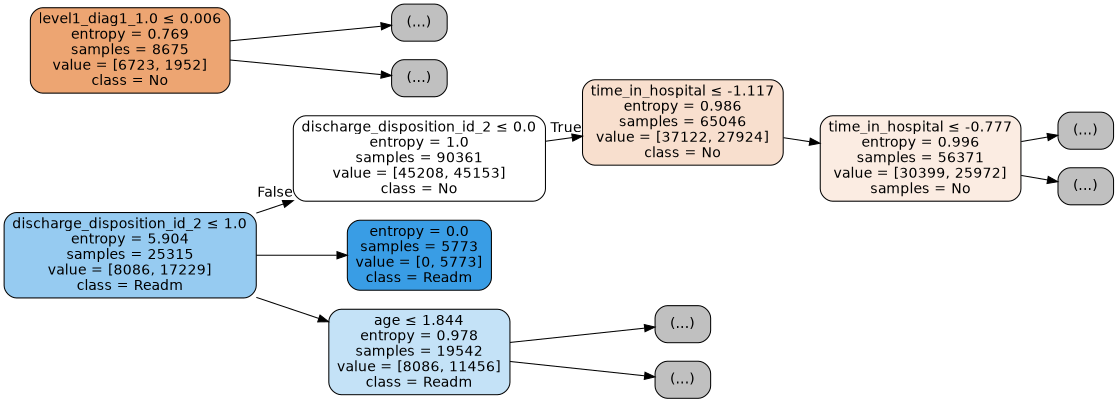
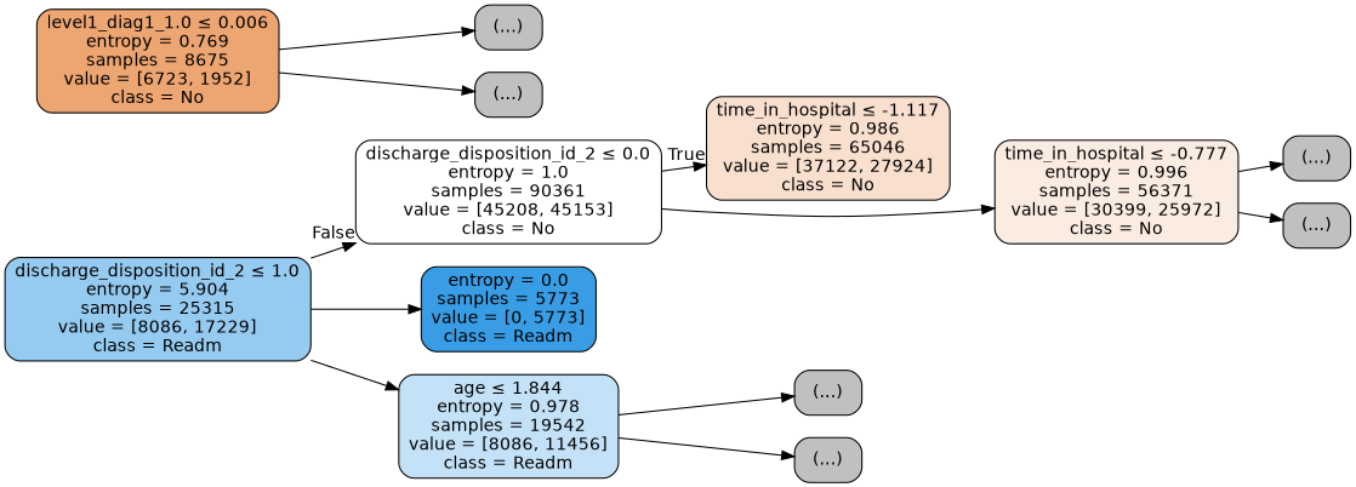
  digraph {
    rankdir=LR
    node [color=black fillcolor="#C0C0C0" fontname=helvetica shape=box style="filled, rounded"]
    edge [fontname=helvetica]
    n1 [fillcolor="#e5813900" label=<discharge_disposition_id_2 &le; 0.0<br/>entropy = 1.0<br/>samples = 90361<br/>value = [45208, 45153]<br/>class = No>]
    n2 [fillcolor="#e581393f" label=<time_in_hospital &le; -1.117<br/>entropy = 0.986<br/>samples = 65046<br/>value = [37122, 27924]<br/>class = No>]
-   n3 [fillcolor="#e5813925" label=<time_in_hospital &le; -0.777<br/>entropy = 0.996<br/>samples = 56371<br/>value = [30399, 25972]<br/>samples = No>]
+   n3 [fillcolor="#e5813925" label=<time_in_hospital &le; -0.777<br/>entropy = 0.996<br/>samples = 56371<br/>value = [30399, 25972]<br/>class = No>]
    n4 [fillcolor="#399de587" label=<discharge_disposition_id_2 &le; 1.0<br/>entropy = 5.904<br/>samples = 25315<br/>value = [8086, 17229]<br/>class = Readm>]
    n5 [fillcolor="#399de5ff" label=<entropy = 0.0<br/>samples = 5773<br/>value = [0, 5773]<br/>class = Readm>]
    n6 [fillcolor="#399de54b" label=<age &le; 1.844<br/>entropy = 0.978<br/>samples = 19542<br/>value = [8086, 11456]<br/>class = Readm>]
    n7 [fillcolor="#e58139b5" label=<level1_diag1_1.0 &le; 0.006<br/>entropy = 0.769<br/>samples = 8675<br/>value = [6723, 1952]<br/>class = No>]
    n8 [label="(...)"]
    n9 [label="(...)"]
    n10 [label="(...)"]
    n11 [label="(...)"]
    n12 [label="(...)"]
    n13 [label="(...)"]
    n1 -> n2 [headlabel=True labelangle=45 labeldistance=2.5]
-   n2 -> n3
+   n1 -> n3
    n3 -> n10
    n3 -> n11
    n4 -> n1 [headlabel=False labelangle=-45 labeldistance=2.5]
    n4 -> n5
    n4 -> n6
    n6 -> n12
    n6 -> n13
    n7 -> n8
    n7 -> n9
  }
